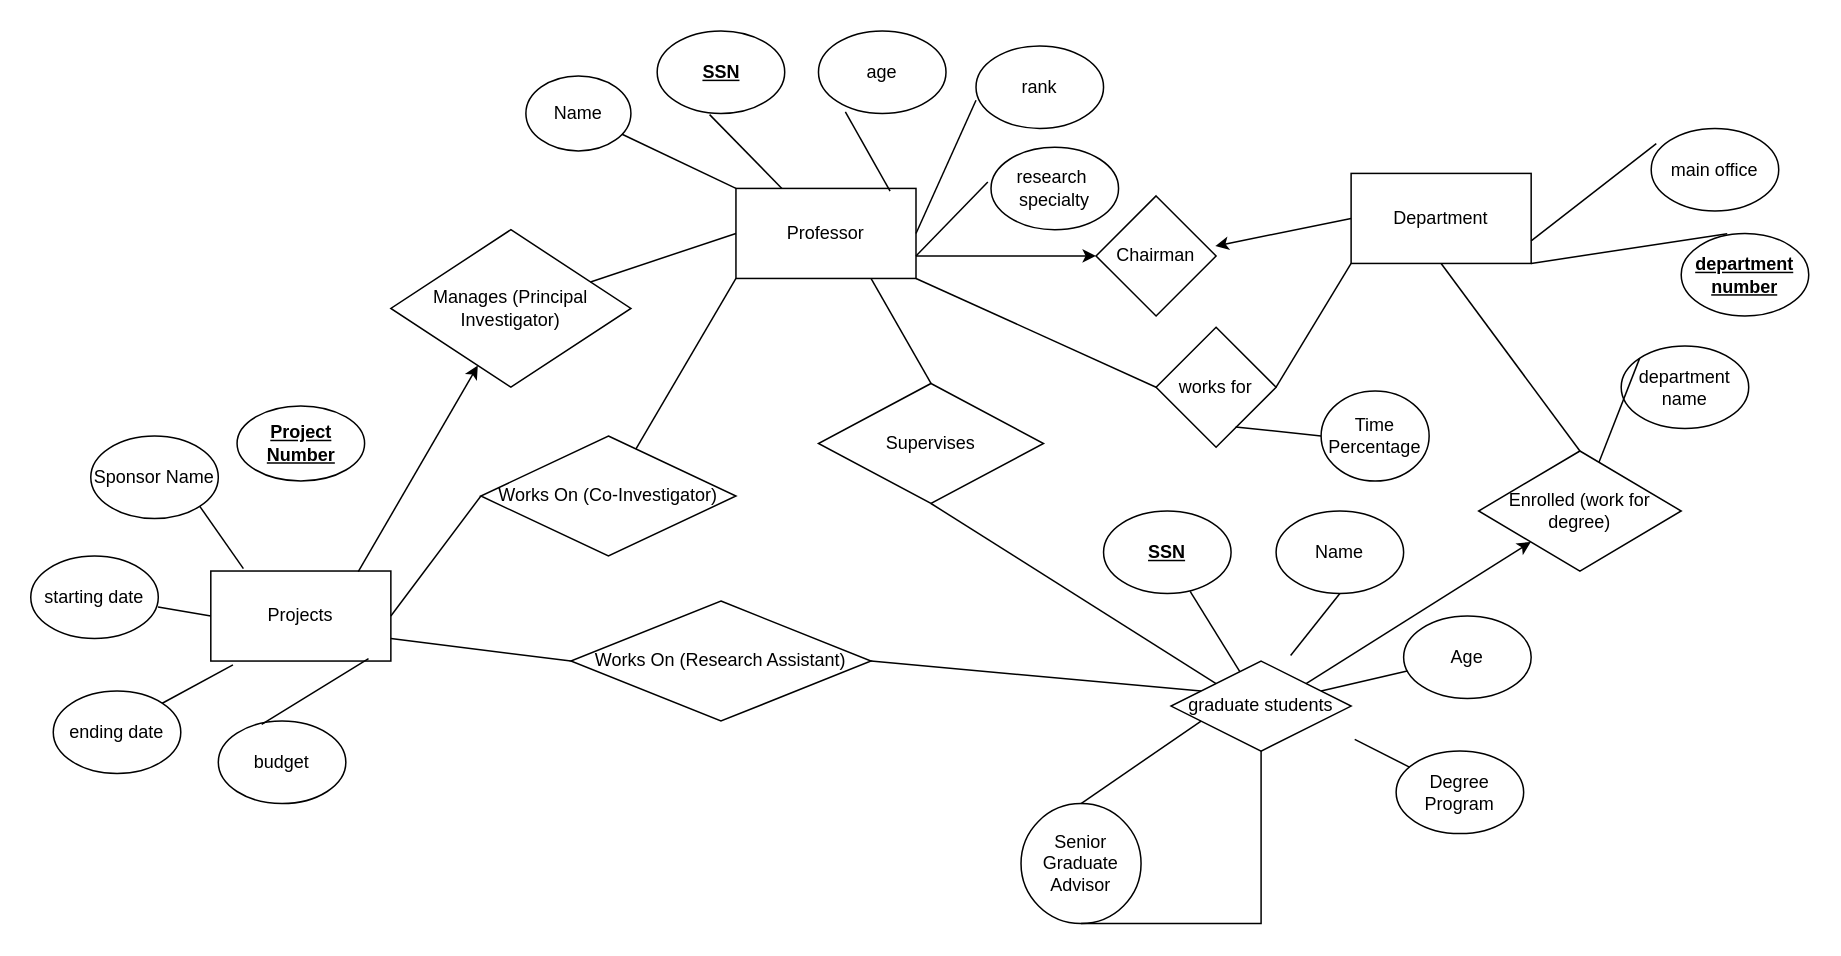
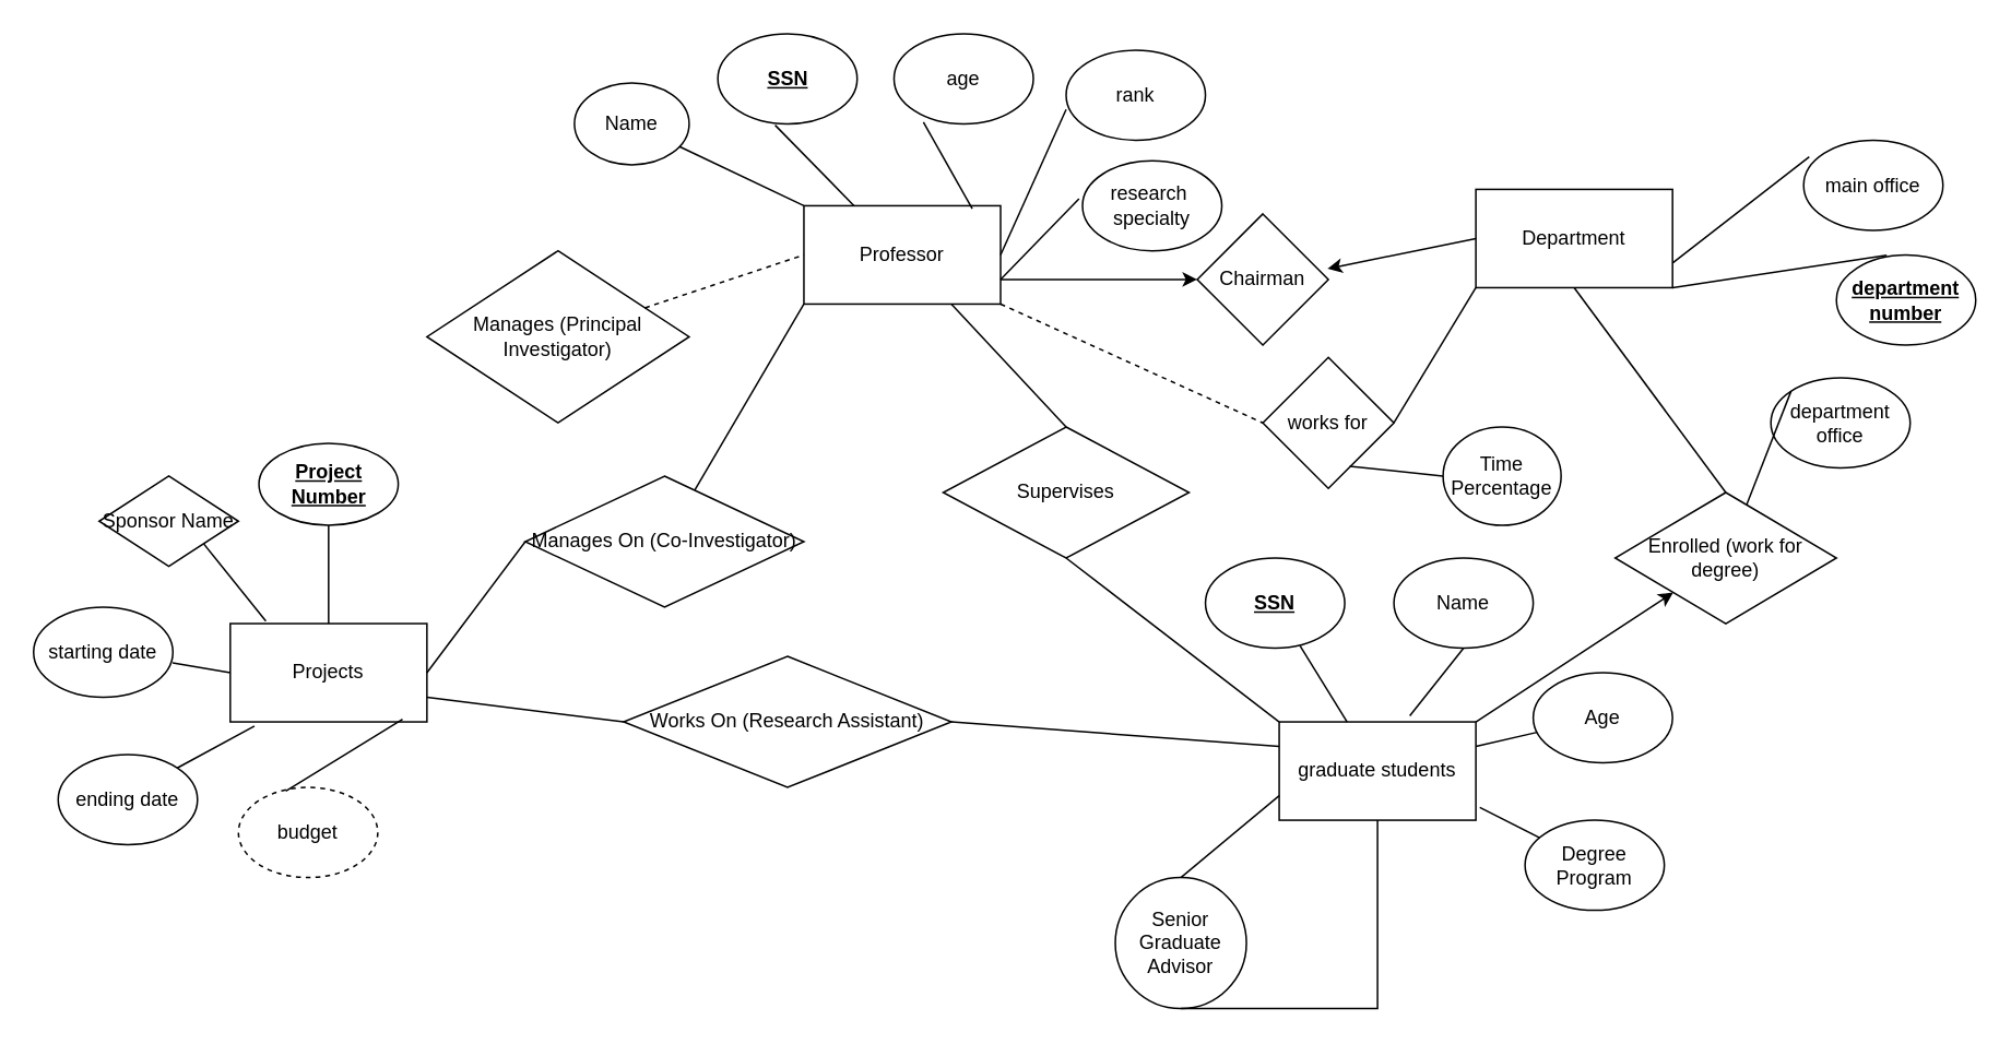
  <mxCell id="0" />
  <mxCell id="1" parent="0" />
  <mxCell id="2" value="Professor" style="rounded=0;whiteSpace=wrap;html=1;" parent="1" vertex="1"><mxGeometry x="490" y="125" width="120" height="60" as="geometry" /></mxCell>
  <mxCell id="3" value="Name" style="ellipse;whiteSpace=wrap;html=1;" parent="1" vertex="1"><mxGeometry x="350" y="50" width="70" height="50" as="geometry" /></mxCell>
  <mxCell id="4" value="&lt;b&gt;&lt;u&gt;SSN&lt;/u&gt;&lt;/b&gt;" style="ellipse;whiteSpace=wrap;html=1;" parent="1" vertex="1"><mxGeometry x="437.5" y="20" width="85" height="55" as="geometry" /></mxCell>
  <mxCell id="5" value="age" style="ellipse;whiteSpace=wrap;html=1;" parent="1" vertex="1"><mxGeometry x="545" y="20" width="85" height="55" as="geometry" /></mxCell>
  <mxCell id="6" value="rank" style="ellipse;whiteSpace=wrap;html=1;" parent="1" vertex="1"><mxGeometry x="650" y="30" width="85" height="55" as="geometry" /></mxCell>
  <mxCell id="7" value="research&amp;nbsp;&lt;br&gt;specialty" style="ellipse;whiteSpace=wrap;html=1;" parent="1" vertex="1"><mxGeometry x="660" y="97.5" width="85" height="55" as="geometry" /></mxCell>
  <mxCell id="8" value="Projects" style="rounded=0;whiteSpace=wrap;html=1;" parent="1" vertex="1"><mxGeometry x="140" y="380" width="120" height="60" as="geometry" /></mxCell>
- <mxCell id="9" value="Sponsor Name" style="ellipse;whiteSpace=wrap;html=1;" parent="1" vertex="1"><mxGeometry x="60" y="290" width="85" height="55" as="geometry" /></mxCell>
+ <mxCell id="9" value="Sponsor Name" style="rhombus;whiteSpace=wrap;html=1;" parent="1" vertex="1"><mxGeometry x="60" y="290" width="85" height="55" as="geometry" /></mxCell>
  <mxCell id="10" value="starting date" style="ellipse;whiteSpace=wrap;html=1;" parent="1" vertex="1"><mxGeometry x="20" y="370" width="85" height="55" as="geometry" /></mxCell>
- <mxCell id="11" value="budget" style="ellipse;whiteSpace=wrap;html=1;" parent="1" vertex="1"><mxGeometry x="145" y="480" width="85" height="55" as="geometry" /></mxCell>
+ <mxCell id="11" value="budget" style="ellipse;whiteSpace=wrap;html=1;dashed=1;" parent="1" vertex="1"><mxGeometry x="145" y="480" width="85" height="55" as="geometry" /></mxCell>
  <mxCell id="12" value="&lt;b&gt;&lt;u&gt;Project Number&lt;/u&gt;&lt;/b&gt;" style="ellipse;whiteSpace=wrap;html=1;" parent="1" vertex="1"><mxGeometry x="157.5" y="270" width="85" height="50" as="geometry" /></mxCell>
  <mxCell id="13" value="ending date" style="ellipse;whiteSpace=wrap;html=1;" parent="1" vertex="1"><mxGeometry x="35" y="460" width="85" height="55" as="geometry" /></mxCell>
- <mxCell id="14" value="graduate students" style="rhombus;whiteSpace=wrap;html=1;" parent="1" vertex="1"><mxGeometry x="780" y="440" width="120" height="60" as="geometry" /></mxCell>
+ <mxCell id="14" value="graduate students" style="rounded=0;whiteSpace=wrap;html=1;" parent="1" vertex="1"><mxGeometry x="780" y="440" width="120" height="60" as="geometry" /></mxCell>
  <mxCell id="15" value="&lt;b&gt;&lt;u&gt;SSN&lt;/u&gt;&lt;/b&gt;" style="ellipse;whiteSpace=wrap;html=1;" parent="1" vertex="1"><mxGeometry x="735" y="340" width="85" height="55" as="geometry" /></mxCell>
  <mxCell id="16" value="Name" style="ellipse;whiteSpace=wrap;html=1;" parent="1" vertex="1"><mxGeometry x="850" y="340" width="85" height="55" as="geometry" /></mxCell>
  <mxCell id="17" value="Age" style="ellipse;whiteSpace=wrap;html=1;" parent="1" vertex="1"><mxGeometry x="935" y="410" width="85" height="55" as="geometry" /></mxCell>
  <mxCell id="18" value="Degree Program" style="ellipse;whiteSpace=wrap;html=1;" parent="1" vertex="1"><mxGeometry x="930" y="500" width="85" height="55" as="geometry" /></mxCell>
  <mxCell id="19" value="Department" style="rounded=0;whiteSpace=wrap;html=1;" parent="1" vertex="1"><mxGeometry x="900" y="115" width="120" height="60" as="geometry" /></mxCell>
- <mxCell id="20" value="department name" style="ellipse;whiteSpace=wrap;html=1;" parent="1" vertex="1"><mxGeometry x="1080" y="230" width="85" height="55" as="geometry" /></mxCell>
+ <mxCell id="20" value="department office" style="ellipse;whiteSpace=wrap;html=1;" parent="1" vertex="1"><mxGeometry x="1080" y="230" width="85" height="55" as="geometry" /></mxCell>
  <mxCell id="21" value="&lt;b&gt;&lt;u&gt;department number&lt;/u&gt;&lt;/b&gt;" style="ellipse;whiteSpace=wrap;html=1;" parent="1" vertex="1"><mxGeometry x="1120" y="155" width="85" height="55" as="geometry" /></mxCell>
  <mxCell id="22" value="main office" style="ellipse;whiteSpace=wrap;html=1;" parent="1" vertex="1"><mxGeometry x="1100" y="85" width="85" height="55" as="geometry" /></mxCell>
+ <mxCell id="23" value="" style="endArrow=none;html=1;rounded=0;exitX=0.5;exitY=0;exitDx=0;exitDy=0;entryX=0.5;entryY=1;entryDx=0;entryDy=0;" parent="1" source="8" target="12" edge="1"><mxGeometry width="50" height="50" relative="1" as="geometry"><mxPoint x="390" y="370" as="sourcePoint" /><mxPoint x="440" y="320" as="targetPoint" /><Array as="points" /></mxGeometry></mxCell>
  <mxCell id="24" value="" style="endArrow=none;html=1;rounded=0;entryX=1;entryY=1;entryDx=0;entryDy=0;exitX=0.181;exitY=-0.026;exitDx=0;exitDy=0;exitPerimeter=0;" parent="1" source="8" target="9" edge="1"><mxGeometry width="50" height="50" relative="1" as="geometry"><mxPoint x="130" y="390" as="sourcePoint" /><mxPoint x="180" y="340" as="targetPoint" /></mxGeometry></mxCell>
  <mxCell id="25" value="" style="endArrow=none;html=1;rounded=0;entryX=0;entryY=0.5;entryDx=0;entryDy=0;exitX=0.998;exitY=0.617;exitDx=0;exitDy=0;exitPerimeter=0;" parent="1" source="10" target="8" edge="1"><mxGeometry width="50" height="50" relative="1" as="geometry"><mxPoint x="110" y="440" as="sourcePoint" /><mxPoint x="160" y="390" as="targetPoint" /></mxGeometry></mxCell>
  <mxCell id="26" value="" style="endArrow=none;html=1;rounded=0;exitX=1;exitY=0;exitDx=0;exitDy=0;entryX=0.123;entryY=1.043;entryDx=0;entryDy=0;entryPerimeter=0;" parent="1" source="13" target="8" edge="1"><mxGeometry width="50" height="50" relative="1" as="geometry"><mxPoint y="480" as="sourcePoint" x="120" /><mxPoint x="170" y="430" as="targetPoint" /></mxGeometry></mxCell>
  <mxCell id="27" value="" style="endArrow=none;html=1;rounded=0;exitX=0.34;exitY=0.04;exitDx=0;exitDy=0;exitPerimeter=0;entryX=0.876;entryY=0.974;entryDx=0;entryDy=0;entryPerimeter=0;" parent="1" source="11" target="8" edge="1"><mxGeometry width="50" height="50" relative="1" as="geometry"><mxPoint x="190" y="490" as="sourcePoint" /><mxPoint x="240" y="440" as="targetPoint" /></mxGeometry></mxCell>
  <mxCell id="28" value="" style="endArrow=none;html=1;rounded=0;entryX=0;entryY=0;entryDx=0;entryDy=0;" parent="1" source="3" target="2" edge="1"><mxGeometry width="50" height="50" relative="1" as="geometry"><mxPoint x="445" y="135" as="sourcePoint" /><mxPoint x="445" y="155.711" as="targetPoint" /></mxGeometry></mxCell>
  <mxCell id="29" value="" style="endArrow=none;html=1;rounded=0;entryX=0.411;entryY=1.015;entryDx=0;entryDy=0;entryPerimeter=0;" parent="1" source="2" target="4" edge="1"><mxGeometry width="50" height="50" relative="1" as="geometry"><mxPoint x="500" y="135" as="sourcePoint" /><mxPoint x="550" y="85" as="targetPoint" /></mxGeometry></mxCell>
  <mxCell id="30" value="" style="endArrow=none;html=1;rounded=0;entryX=0.211;entryY=0.982;entryDx=0;entryDy=0;entryPerimeter=0;exitX=0.856;exitY=0.031;exitDx=0;exitDy=0;exitPerimeter=0;" parent="1" source="2" target="5" edge="1"><mxGeometry width="50" height="50" relative="1" as="geometry"><mxPoint x="600" y="135" as="sourcePoint" /><mxPoint x="650" y="85" as="targetPoint" /></mxGeometry></mxCell>
  <mxCell id="31" value="" style="endArrow=none;html=1;rounded=0;entryX=0;entryY=0.659;entryDx=0;entryDy=0;entryPerimeter=0;exitX=1;exitY=0.5;exitDx=0;exitDy=0;" parent="1" source="2" target="6" edge="1"><mxGeometry width="50" height="50" relative="1" as="geometry"><mxPoint x="610" y="185" as="sourcePoint" /><mxPoint x="660" y="135" as="targetPoint" /></mxGeometry></mxCell>
  <mxCell id="32" value="" style="endArrow=none;html=1;rounded=0;entryX=-0.025;entryY=0.423;entryDx=0;entryDy=0;entryPerimeter=0;exitX=1;exitY=0.75;exitDx=0;exitDy=0;" parent="1" source="2" target="7" edge="1"><mxGeometry width="50" height="50" relative="1" as="geometry"><mxPoint x="600" y="225" as="sourcePoint" /><mxPoint x="650" y="175" as="targetPoint" /></mxGeometry></mxCell>
  <mxCell id="33" value="" style="endArrow=none;html=1;rounded=0;entryX=0.679;entryY=0.974;entryDx=0;entryDy=0;entryPerimeter=0;" parent="1" source="14" target="15" edge="1"><mxGeometry width="50" height="50" relative="1" as="geometry"><mxPoint x="760" y="450" as="sourcePoint" /><mxPoint x="810" y="400" as="targetPoint" /></mxGeometry></mxCell>
  <mxCell id="34" value="" style="endArrow=none;html=1;rounded=0;entryX=0.5;entryY=1;entryDx=0;entryDy=0;exitX=0.664;exitY=-0.061;exitDx=0;exitDy=0;exitPerimeter=0;" parent="1" source="14" target="16" edge="1"><mxGeometry width="50" height="50" relative="1" as="geometry"><mxPoint x="860" y="450" as="sourcePoint" /><mxPoint x="910" y="400" as="targetPoint" /></mxGeometry></mxCell>
  <mxCell id="35" value="" style="endArrow=none;html=1;rounded=0;exitX=1;exitY=0.25;exitDx=0;exitDy=0;" parent="1" source="14" target="17" edge="1"><mxGeometry width="50" height="50" relative="1" as="geometry"><mxPoint x="880" y="460" as="sourcePoint" /><mxPoint x="930" y="410" as="targetPoint" /></mxGeometry></mxCell>
  <mxCell id="36" value="" style="endArrow=none;html=1;rounded=0;exitX=1.02;exitY=0.87;exitDx=0;exitDy=0;exitPerimeter=0;" parent="1" source="14" target="18" edge="1"><mxGeometry width="50" height="50" relative="1" as="geometry"><mxPoint x="880" y="540" as="sourcePoint" /><mxPoint x="930" y="490" as="targetPoint" /></mxGeometry></mxCell>
  <mxCell id="37" value="" style="endArrow=none;html=1;rounded=0;exitX=0;exitY=0;exitDx=0;exitDy=0;" parent="1" source="20" target="57" edge="1"><mxGeometry width="50" height="50" relative="1" as="geometry"><mxPoint x="850" y="225" as="sourcePoint" /><mxPoint x="900" y="175" as="targetPoint" /></mxGeometry></mxCell>
  <mxCell id="38" value="" style="endArrow=none;html=1;rounded=0;entryX=1;entryY=1;entryDx=0;entryDy=0;exitX=0.361;exitY=0.003;exitDx=0;exitDy=0;exitPerimeter=0;" parent="1" source="21" target="19" edge="1"><mxGeometry width="50" height="50" relative="1" as="geometry"><mxPoint x="930" y="235" as="sourcePoint" /><mxPoint x="980" y="185" as="targetPoint" /><Array as="points" /></mxGeometry></mxCell>
  <mxCell id="39" value="" style="endArrow=none;html=1;rounded=0;entryX=1;entryY=0.75;entryDx=0;entryDy=0;exitX=0.04;exitY=0.184;exitDx=0;exitDy=0;exitPerimeter=0;" parent="1" source="22" target="19" edge="1"><mxGeometry width="50" height="50" relative="1" as="geometry"><mxPoint x="990" y="215" as="sourcePoint" /><mxPoint x="1040" y="165" as="targetPoint" /></mxGeometry></mxCell>
  <mxCell id="40" value="Manages (Principal&lt;br&gt;Investigator)" style="rhombus;whiteSpace=wrap;html=1;" parent="1" vertex="1"><mxGeometry x="260" y="152.5" width="160" height="105" as="geometry" /></mxCell>
- <mxCell id="41" value="" style="endArrow=classic;html=1;rounded=0;exitX=0.819;exitY=0.008;exitDx=0;exitDy=0;exitPerimeter=0;" parent="1" source="8" target="40" edge="1"><mxGeometry width="50" height="50" relative="1" as="geometry"><mxPoint x="240" y="370" as="sourcePoint" /><mxPoint x="310" y="300" as="targetPoint" /><Array as="points" /></mxGeometry></mxCell>
- <mxCell id="42" value="" style="endArrow=none;html=1;rounded=0;entryX=0;entryY=0.5;entryDx=0;entryDy=0;" parent="1" source="40" target="2" edge="1"><mxGeometry width="50" height="50" relative="1" as="geometry"><mxPoint x="430" y="140" as="sourcePoint" /><mxPoint x="440" y="125" as="targetPoint" /></mxGeometry></mxCell>
- <mxCell id="43" value="Works On (Co-Investigator)" style="rhombus;whiteSpace=wrap;html=1;" parent="1" vertex="1"><mxGeometry x="320" y="290" width="170" height="80" as="geometry" /></mxCell>
+ <mxCell id="42" value="" style="endArrow=none;html=1;rounded=0;entryX=0;entryY=0.5;entryDx=0;entryDy=0;dashed=1;" parent="1" source="40" target="2" edge="1"><mxGeometry width="50" height="50" relative="1" as="geometry"><mxPoint x="430" y="140" as="sourcePoint" /><mxPoint x="440" y="125" as="targetPoint" /></mxGeometry></mxCell>
+ <mxCell id="43" value="Manages On (Co-Investigator)" style="rhombus;whiteSpace=wrap;html=1;" parent="1" vertex="1"><mxGeometry x="320" y="290" width="170" height="80" as="geometry" /></mxCell>
  <mxCell id="44" value="" style="endArrow=none;html=1;rounded=0;exitX=1;exitY=0.5;exitDx=0;exitDy=0;entryX=0;entryY=0.5;entryDx=0;entryDy=0;" parent="1" source="8" target="43" edge="1"><mxGeometry width="50" height="50" relative="1" as="geometry"><mxPoint x="280" y="420" as="sourcePoint" /><mxPoint x="330" y="370" as="targetPoint" /></mxGeometry></mxCell>
  <mxCell id="45" value="" style="endArrow=none;html=1;rounded=0;entryX=0;entryY=1;entryDx=0;entryDy=0;" parent="1" source="43" target="2" edge="1"><mxGeometry width="50" height="50" relative="1" as="geometry"><mxPoint x="430" y="350" as="sourcePoint" /><mxPoint x="480" y="300" as="targetPoint" /></mxGeometry></mxCell>
  <mxCell id="46" value="Works On (Research Assistant)" style="rhombus;whiteSpace=wrap;html=1;" parent="1" vertex="1"><mxGeometry x="380" y="400" width="200" height="80" as="geometry" /></mxCell>
  <mxCell id="47" value="" style="endArrow=none;html=1;rounded=0;exitX=1;exitY=0.75;exitDx=0;exitDy=0;entryX=0;entryY=0.5;entryDx=0;entryDy=0;" parent="1" source="8" target="46" edge="1"><mxGeometry width="50" height="50" relative="1" as="geometry"><mxPoint x="260" y="490" as="sourcePoint" /><mxPoint x="310" y="440" as="targetPoint" /></mxGeometry></mxCell>
  <mxCell id="48" value="" style="endArrow=none;html=1;rounded=0;exitX=1;exitY=0.5;exitDx=0;exitDy=0;entryX=0;entryY=0.25;entryDx=0;entryDy=0;" parent="1" source="46" target="14" edge="1"><mxGeometry width="50" height="50" relative="1" as="geometry"><mxPoint x="550" y="440" as="sourcePoint" /><mxPoint x="600" y="390" as="targetPoint" /></mxGeometry></mxCell>
- <mxCell id="49" value="Supervises" style="rhombus;whiteSpace=wrap;html=1;" parent="1" vertex="1"><mxGeometry x="545" y="255" width="150" height="80" as="geometry" /></mxCell>
+ <mxCell id="49" value="Supervises" style="rhombus;whiteSpace=wrap;html=1;" parent="1" vertex="1"><mxGeometry x="575" y="260" width="150" height="80" as="geometry" /></mxCell>
  <mxCell id="50" value="" style="endArrow=none;html=1;rounded=0;entryX=0.75;entryY=1;entryDx=0;entryDy=0;exitX=0.5;exitY=0;exitDx=0;exitDy=0;" parent="1" source="49" target="2" edge="1"><mxGeometry width="50" height="50" relative="1" as="geometry"><mxPoint x="520" y="240" as="sourcePoint" /><mxPoint x="570" y="190" as="targetPoint" /></mxGeometry></mxCell>
  <mxCell id="51" value="" style="endArrow=none;html=1;rounded=0;entryX=0.5;entryY=1;entryDx=0;entryDy=0;exitX=0;exitY=0;exitDx=0;exitDy=0;" parent="1" source="14" target="49" edge="1"><mxGeometry width="50" height="50" relative="1" as="geometry"><mxPoint x="610" y="400" as="sourcePoint" /><mxPoint x="660" y="350" as="targetPoint" /></mxGeometry></mxCell>
  <mxCell id="52" value="works for" style="rhombus;whiteSpace=wrap;html=1;" parent="1" vertex="1"><mxGeometry x="770" y="217.5" width="80" height="80" as="geometry" /></mxCell>
- <mxCell id="53" value="" style="endArrow=none;html=1;rounded=0;exitX=1;exitY=1;exitDx=0;exitDy=0;entryX=0;entryY=0.5;entryDx=0;entryDy=0;" parent="1" source="2" target="52" edge="1"><mxGeometry width="50" height="50" relative="1" as="geometry"><mxPoint x="710" y="280" as="sourcePoint" /><mxPoint x="760" y="230" as="targetPoint" /></mxGeometry></mxCell>
+ <mxCell id="53" value="" style="endArrow=none;html=1;rounded=0;exitX=1;exitY=1;exitDx=0;exitDy=0;entryX=0;entryY=0.5;entryDx=0;entryDy=0;dashed=1;" parent="1" source="2" target="52" edge="1"><mxGeometry width="50" height="50" relative="1" as="geometry"><mxPoint x="710" y="280" as="sourcePoint" /><mxPoint x="760" y="230" as="targetPoint" /></mxGeometry></mxCell>
  <mxCell id="54" value="" style="endArrow=none;html=1;rounded=0;exitX=1;exitY=0.5;exitDx=0;exitDy=0;entryX=0;entryY=1;entryDx=0;entryDy=0;" parent="1" source="52" target="19" edge="1"><mxGeometry width="50" height="50" relative="1" as="geometry"><mxPoint x="860" y="260" as="sourcePoint" /><mxPoint x="910" y="210" as="targetPoint" /></mxGeometry></mxCell>
  <mxCell id="55" value="" style="endArrow=none;html=1;rounded=0;exitX=0.663;exitY=0.831;exitDx=0;exitDy=0;exitPerimeter=0;entryX=0;entryY=0.5;entryDx=0;entryDy=0;" parent="1" source="52" target="56" edge="1"><mxGeometry width="50" height="50" relative="1" as="geometry"><mxPoint x="890" y="310" as="sourcePoint" /><mxPoint x="920" y="284" as="targetPoint" /></mxGeometry></mxCell>
  <mxCell id="56" value="Time Percentage" style="ellipse;whiteSpace=wrap;html=1;" parent="1" vertex="1"><mxGeometry x="880" y="260" width="72" height="60" as="geometry" /></mxCell>
  <mxCell id="57" value="Enrolled (work for degree)" style="rhombus;whiteSpace=wrap;html=1;" parent="1" vertex="1"><mxGeometry x="985" y="300" width="135" height="80" as="geometry" /></mxCell>
  <mxCell id="58" value="" style="endArrow=classic;html=1;rounded=0;exitX=1;exitY=0;exitDx=0;exitDy=0;" parent="1" source="14" target="57" edge="1"><mxGeometry width="50" height="50" relative="1" as="geometry"><mxPoint x="900" y="430" as="sourcePoint" /><mxPoint x="970" y="380" as="targetPoint" /></mxGeometry></mxCell>
  <mxCell id="59" value="" style="endArrow=none;html=1;rounded=0;entryX=0.5;entryY=1;entryDx=0;entryDy=0;exitX=0.5;exitY=0;exitDx=0;exitDy=0;" parent="1" source="57" target="19" edge="1"><mxGeometry width="50" height="50" relative="1" as="geometry"><mxPoint x="990" y="290" as="sourcePoint" /><mxPoint x="1040" y="240" as="targetPoint" /></mxGeometry></mxCell>
  <mxCell id="60" value="Chairman" style="rhombus;whiteSpace=wrap;html=1;" parent="1" vertex="1"><mxGeometry x="730" y="130" width="80" height="80" as="geometry" /></mxCell>
  <mxCell id="61" value="" style="endArrow=classic;html=1;rounded=0;exitX=1;exitY=0.75;exitDx=0;exitDy=0;entryX=0;entryY=0.5;entryDx=0;entryDy=0;" parent="1" source="2" target="60" edge="1"><mxGeometry width="50" height="50" relative="1" as="geometry"><mxPoint x="700" y="210" as="sourcePoint" /><mxPoint x="750" y="160" as="targetPoint" /></mxGeometry></mxCell>
  <mxCell id="62" value="" style="endArrow=classic;html=1;rounded=0;entryX=0.993;entryY=0.418;entryDx=0;entryDy=0;entryPerimeter=0;exitX=0;exitY=0.5;exitDx=0;exitDy=0;" parent="1" source="19" target="60" edge="1"><mxGeometry width="50" height="50" relative="1" as="geometry"><mxPoint x="820" y="200" as="sourcePoint" /><mxPoint x="870" y="150" as="targetPoint" /></mxGeometry></mxCell>
  <mxCell id="63" value="Senior Graduate Advisor" style="ellipse;whiteSpace=wrap;html=1;" parent="1" vertex="1"><mxGeometry x="680" y="535" width="80" height="80" as="geometry" /></mxCell>
  <mxCell id="64" value="" style="endArrow=none;html=1;rounded=0;entryX=0;entryY=0.75;entryDx=0;entryDy=0;exitX=0.5;exitY=0;exitDx=0;exitDy=0;" parent="1" source="63" target="14" edge="1"><mxGeometry width="50" height="50" relative="1" as="geometry"><mxPoint x="720" y="530" as="sourcePoint" /><mxPoint x="770" y="480" as="targetPoint" /></mxGeometry></mxCell>
  <mxCell id="65" value="" style="endArrow=none;html=1;rounded=0;exitX=0.5;exitY=1;exitDx=0;exitDy=0;entryX=0.5;entryY=1;entryDx=0;entryDy=0;" parent="1" source="63" target="14" edge="1"><mxGeometry width="50" height="50" relative="1" as="geometry"><mxPoint x="760" y="630" as="sourcePoint" /><mxPoint x="810" y="580" as="targetPoint" /><Array as="points"><mxPoint x="840" y="615" /></Array></mxGeometry></mxCell>
